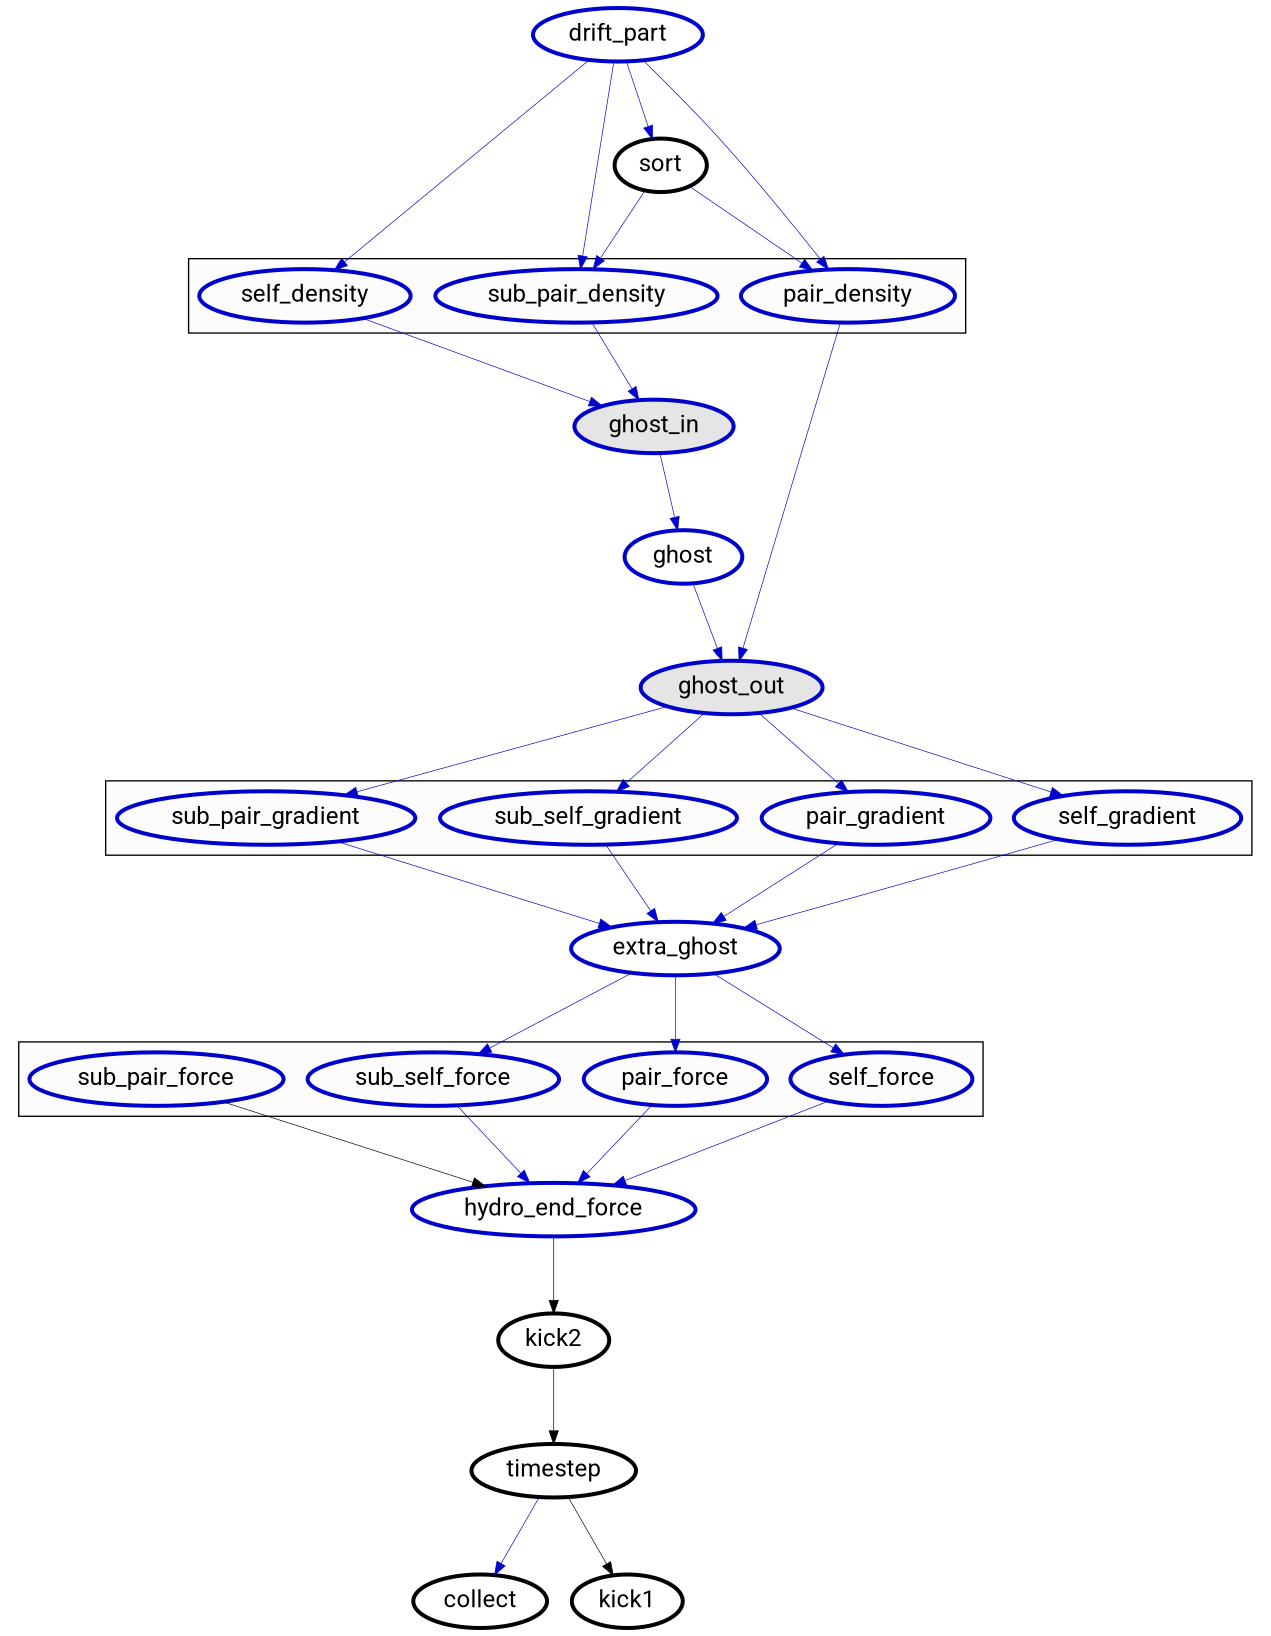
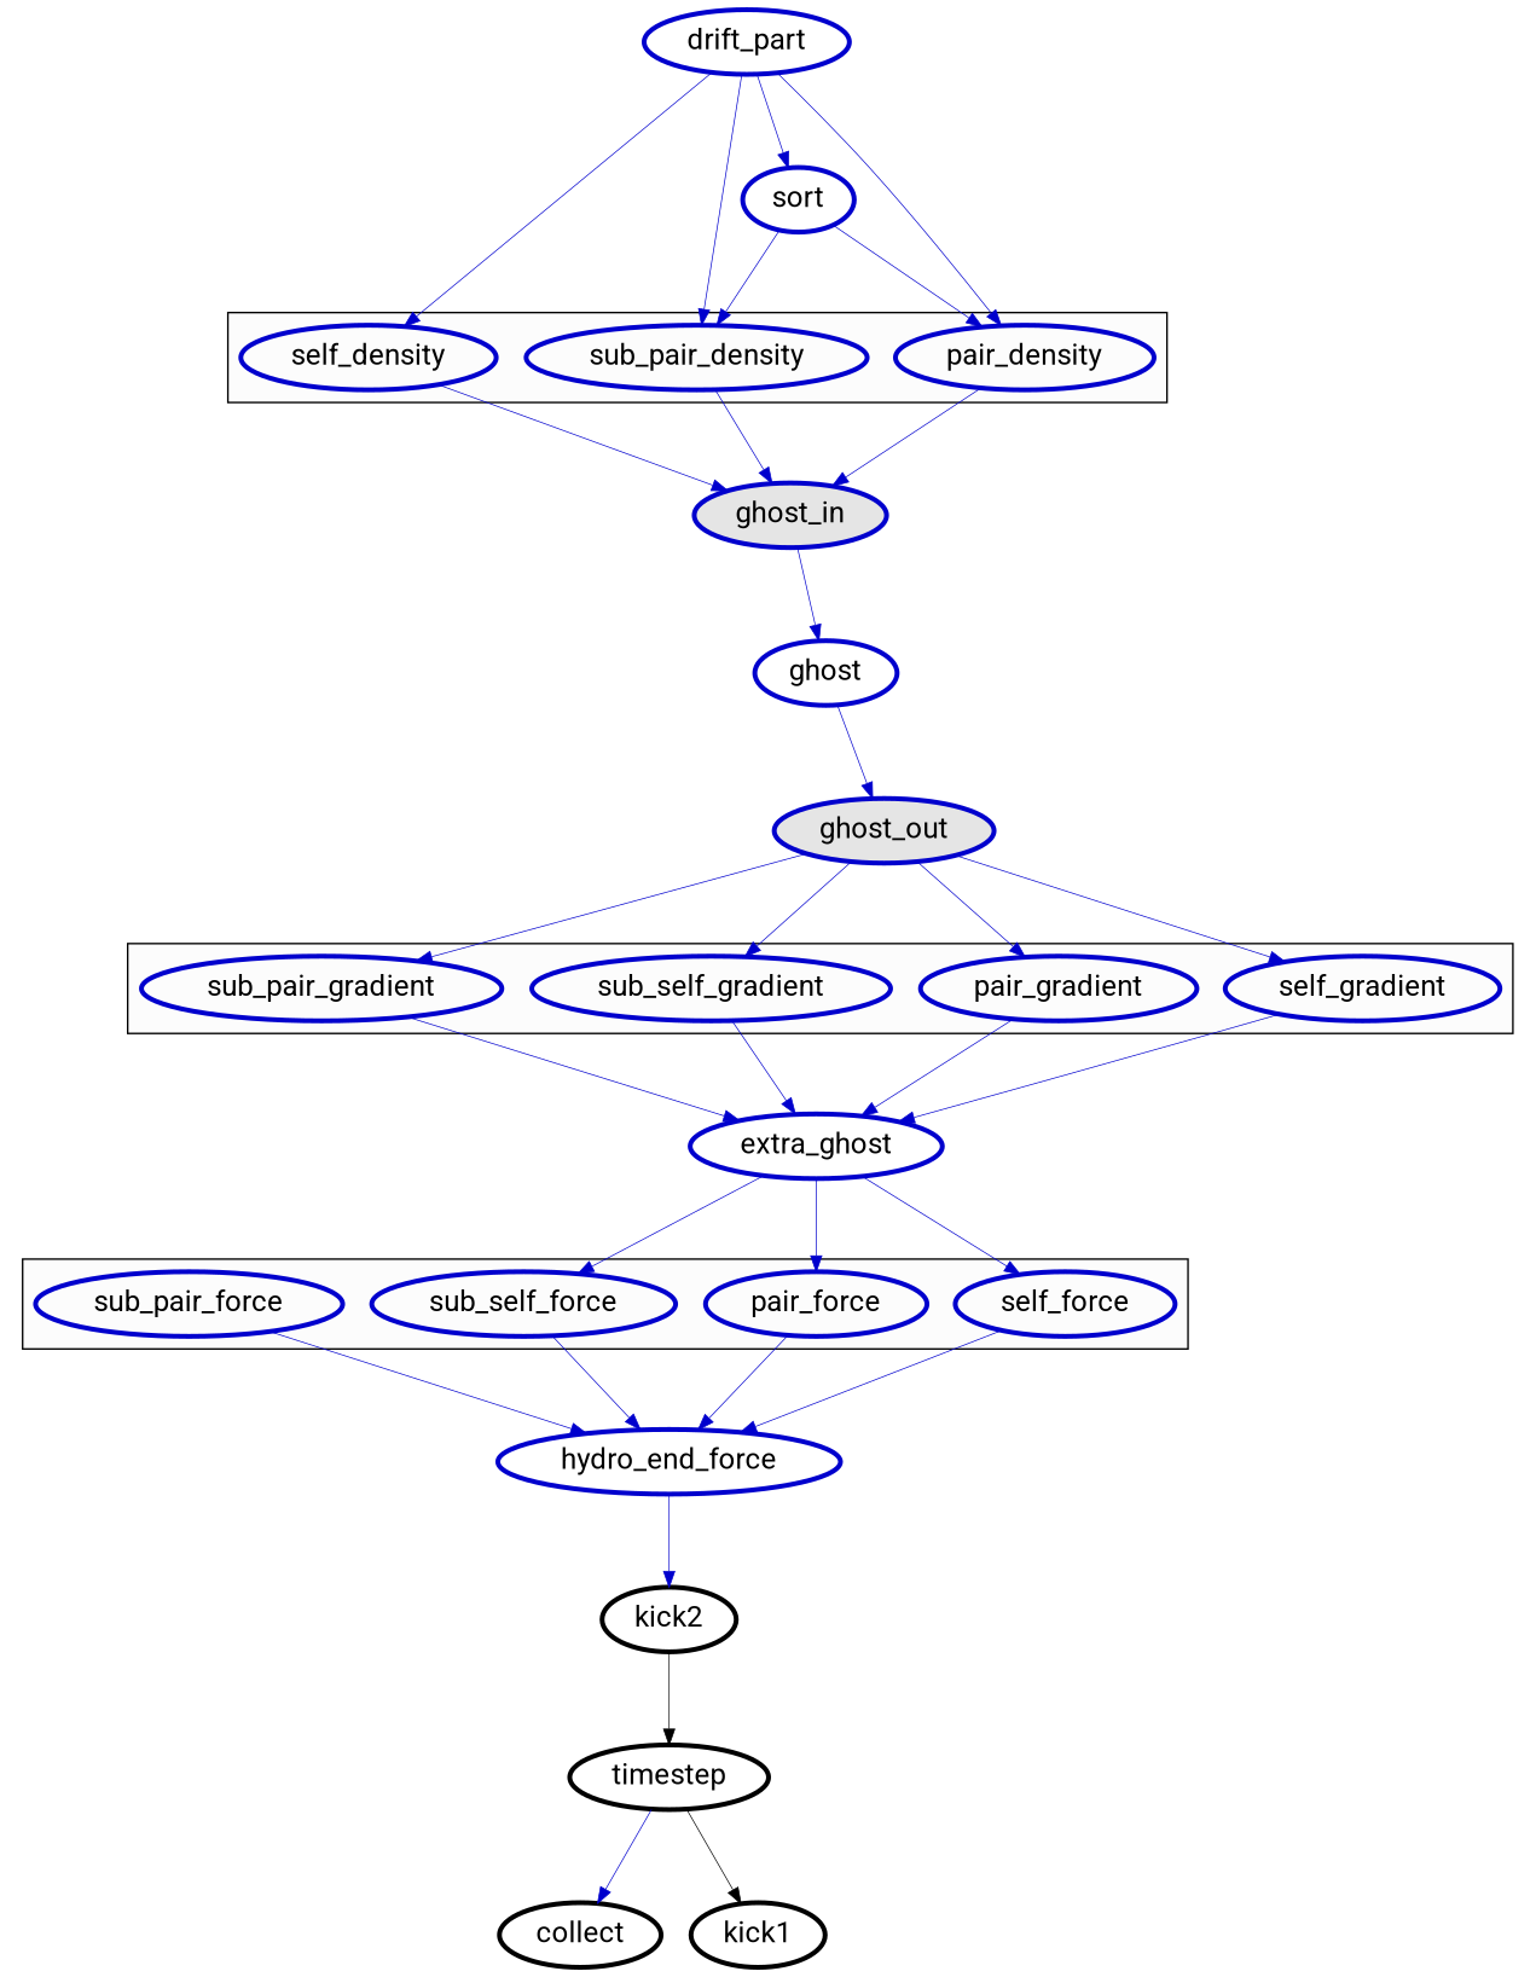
  digraph {
    compound=true
    fontname=Roboto
    ranksep=0.8
    node [color=blue3 fontname=Roboto fontsize=18 nodesep=0.15 penwidth=3.]
    edge [color=blue3 fontcolor=blue3 fontname=Roboto fontsize=12 penwidth=0.5]
    self_density
    pair_density
    sub_pair_density
    self_force
    pair_force
    sub_self_force
    sub_pair_force
    self_gradient
    pair_gradient
    sub_self_gradient
    sub_pair_gradient
    ghost_in [fillcolor=grey90 style=filled]
    hydro_end_force
    extra_ghost
-   sort [color=black]
+   sort
    ghost
    kick2 [color=black]
    ghost_out [fillcolor=grey90 style=filled]
    drift_part
    timestep [color=black]
    collect [color=black]
    kick1 [color=black]
    subgraph cluster_1 {
      bgcolor=grey99
      self_density
      pair_density
      sub_pair_density
    }
    subgraph cluster_2 {
      bgcolor=grey99
      self_force
      pair_force
      sub_self_force
      sub_pair_force
    }
    subgraph cluster_3 {
      bgcolor=grey99
      self_gradient
      pair_gradient
      sub_self_gradient
      sub_pair_gradient
    }
    self_density -> ghost_in
-   pair_density -> ghost_out
+   pair_density -> ghost_in
    sub_pair_density -> ghost_in
    self_force -> hydro_end_force
    pair_force -> hydro_end_force
    sub_self_force -> hydro_end_force
-   sub_pair_force -> hydro_end_force [color=black]
+   sub_pair_force -> hydro_end_force
    self_gradient -> extra_ghost
    pair_gradient -> extra_ghost
    sub_self_gradient -> extra_ghost
    sub_pair_gradient -> extra_ghost
    ghost_in -> ghost
-   hydro_end_force -> kick2 [color=black]
+   hydro_end_force -> kick2
    extra_ghost -> self_force
    extra_ghost -> pair_force
    extra_ghost -> sub_self_force
    sort -> pair_density
    sort -> sub_pair_density
    ghost -> ghost_out
    kick2 -> timestep [color=black fontcolor=black]
    ghost_out -> self_gradient
    ghost_out -> pair_gradient
    ghost_out -> sub_self_gradient
    ghost_out -> sub_pair_gradient
    drift_part -> self_density
    drift_part -> pair_density
    drift_part -> sub_pair_density
    drift_part -> sort
    timestep -> collect [fontcolor=black]
    timestep -> kick1 [color=black fontcolor=black]
  }
